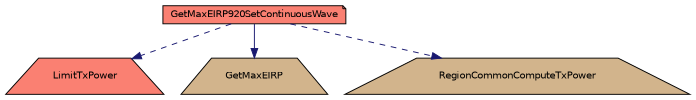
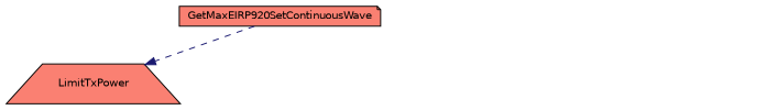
  digraph {
    rankdir=TB
    node [color=black fillcolor=salmon fontname=Helvetica fontsize=10 shape=trapezium style=filled]
    edge [color=midnightblue fontname=Helvetica fontsize=10 labelfontname=Helvetica labelfontsize=10 style=dashed]
    n1 [fontcolor=black height=0.2 label=GetMaxEIRP920SetContinuousWave shape=note width=0.4]
    n2 [height=0.2 label=LimitTxPower width=0.4]
-   n3 [fillcolor=tan height=0.2 label=GetMaxEIRP width=0.4]
-   n4 [fillcolor=tan height=0.2 label=RegionCommonComputeTxPower width=0.4]
    n1 -> n2
-   n1 -> n3 [style=solid]
-   n1 -> n4
  }
